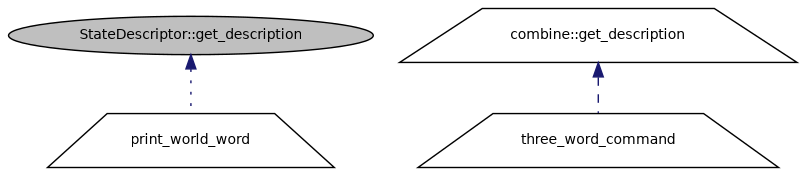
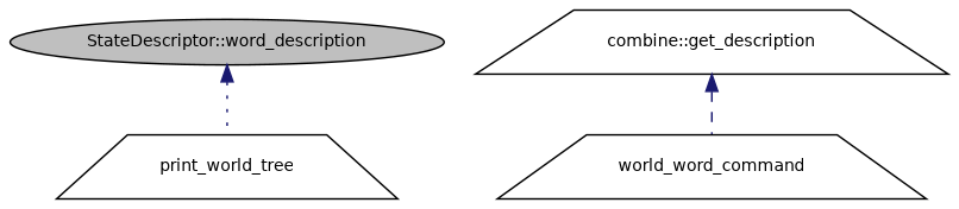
  digraph {
    rankdir=TB
    node [color=black fillcolor=white fontname=Helvetica fontsize=10 shape=trapezium style=filled]
    edge [color=midnightblue dir=back fontname=Helvetica fontsize=10 labelfontname=Helvetica labelfontsize=10]
-   n1 [fillcolor=grey75 fontcolor=black height=0.2 label="StateDescriptor::get_description" shape=ellipse width=0.4]
-   n2 [height=0.2 label=print_world_word width=0.4]
+   n1 [fillcolor=grey75 fontcolor=black height=0.2 label="StateDescriptor::word_description" shape=ellipse width=0.4]
+   n2 [height=0.2 label=print_world_tree width=0.4]
    n3 [height=0.2 label="combine::get_description" width=0.4]
-   n4 [height=0.2 label=three_word_command width=0.4]
+   n4 [height=0.2 label=world_word_command width=0.4]
    n1 -> n2 [style=dotted]
    n3 -> n4 [style=dashed]
  }
